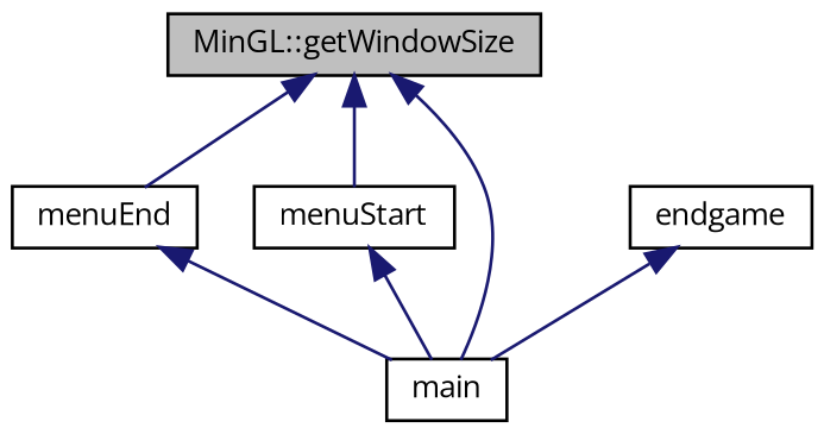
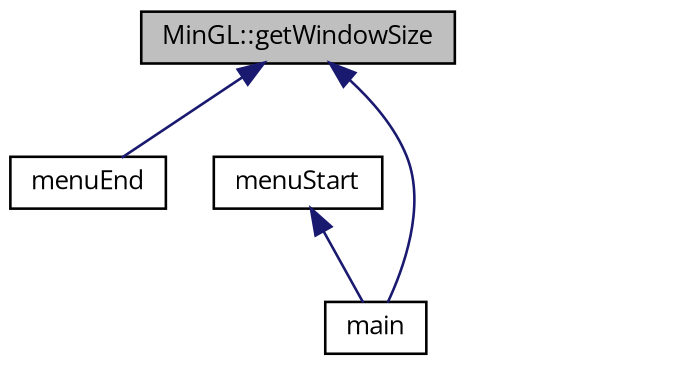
  digraph {
    fontname="Open Sans"
    rankdir=TB
    node [color=black fillcolor=white fontname="Open Sans" fontsize=10 shape=record style=filled]
    edge [color=midnightblue dir=back fontname="Open Sans" fontsize=10 labelfontname=Helvetica labelfontsize=10 style=solid]
    n1 [fillcolor=grey75 fontcolor=black height=0.2 label="MinGL::getWindowSize" width=0.4]
    n2 [height=0.2 label=menuEnd width=0.4]
    n3 [height=0.2 label=menuStart width=0.4]
    n4 [height=0.2 label=main width=0.4]
-   n5 [height=0.2 label=endgame width=0.4]
    n1 -> n2
-   n1 -> n3
    n1 -> n4
-   n2 -> n4
    n3 -> n4
-   n5 -> n4
  }
